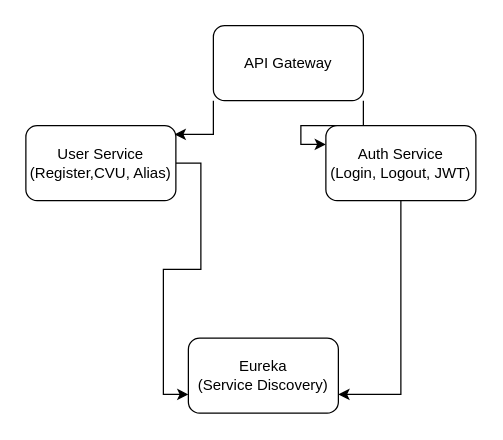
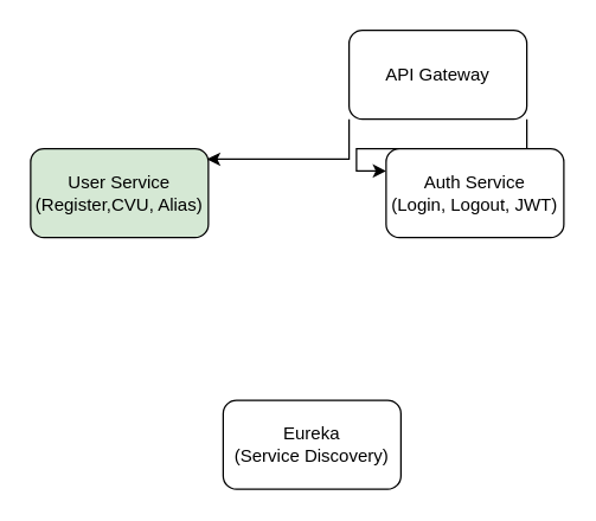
  <mxCell id="0" />
  <mxCell id="1" parent="0" />
  <mxCell id="2" style="edgeStyle=orthogonalEdgeStyle;rounded=0;orthogonalLoop=1;jettySize=auto;html=1;exitX=1;exitY=1;exitDx=0;exitDy=0;entryX=0;entryY=0.25;entryDx=0;entryDy=0;" edge="1" parent="1" source="3" target="7"><mxGeometry relative="1" as="geometry" /></mxCell>
- <mxCell id="3" value="&amp;nbsp;API Gateway&amp;nbsp;" style="rounded=1;whiteSpace=wrap;html=1;" vertex="1" parent="1"><mxGeometry x="170" y="20" width="120" height="60" as="geometry" /></mxCell>
- <mxCell id="4" style="edgeStyle=orthogonalEdgeStyle;rounded=0;orthogonalLoop=1;jettySize=auto;html=1;entryX=0;entryY=0.75;entryDx=0;entryDy=0;" edge="1" parent="1" source="5" target="8"><mxGeometry relative="1" as="geometry" /></mxCell>
- <mxCell id="5" value="&lt;span class=&quot;hljs-keyword&quot;&gt;User&lt;/span&gt; Service&lt;div&gt;(Register,CVU, Alias)&lt;/div&gt;" style="rounded=1;whiteSpace=wrap;html=1;" vertex="1" parent="1"><mxGeometry x="20" y="100" width="120" height="60" as="geometry" /></mxCell>
- <mxCell id="6" style="edgeStyle=orthogonalEdgeStyle;rounded=0;orthogonalLoop=1;jettySize=auto;html=1;entryX=1;entryY=0.75;entryDx=0;entryDy=0;" edge="1" parent="1" source="7" target="8"><mxGeometry relative="1" as="geometry" /></mxCell>
+ <mxCell id="3" value="&amp;nbsp;API Gateway&amp;nbsp;" style="rounded=1;whiteSpace=wrap;html=1;" vertex="1" parent="1"><mxGeometry x="235" y="20" width="120" height="60" as="geometry" /></mxCell>
+ <mxCell id="5" value="&lt;span class=&quot;hljs-keyword&quot;&gt;User&lt;/span&gt; Service&lt;div&gt;(Register,CVU, Alias)&lt;/div&gt;" style="rounded=1;whiteSpace=wrap;html=1;fillColor=#d5e8d4;" vertex="1" parent="1"><mxGeometry x="20" y="100" width="120" height="60" as="geometry" /></mxCell>
  <mxCell id="7" value="Auth Service&lt;div&gt;(Login, Logout, JWT)&lt;/div&gt;" style="rounded=1;whiteSpace=wrap;html=1;" vertex="1" parent="1"><mxGeometry x="260" y="100" width="120" height="60" as="geometry" /></mxCell>
  <mxCell id="8" value="&lt;div&gt;Eureka&lt;/div&gt;(Service Discovery)" style="rounded=1;whiteSpace=wrap;html=1;" vertex="1" parent="1"><mxGeometry x="150" y="270" width="120" height="60" as="geometry" /></mxCell>
  <mxCell id="9" style="edgeStyle=orthogonalEdgeStyle;rounded=0;orthogonalLoop=1;jettySize=auto;html=1;exitX=0;exitY=1;exitDx=0;exitDy=0;entryX=0.992;entryY=0.117;entryDx=0;entryDy=0;entryPerimeter=0;" edge="1" parent="1" source="3" target="5"><mxGeometry relative="1" as="geometry" /></mxCell>
